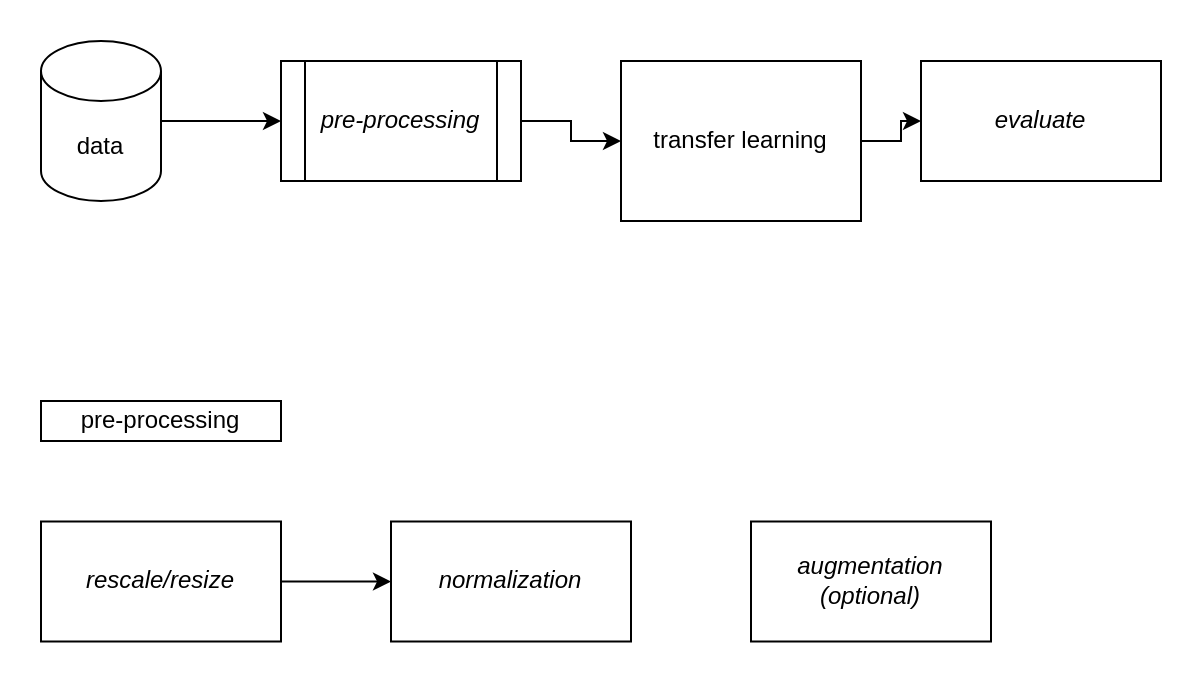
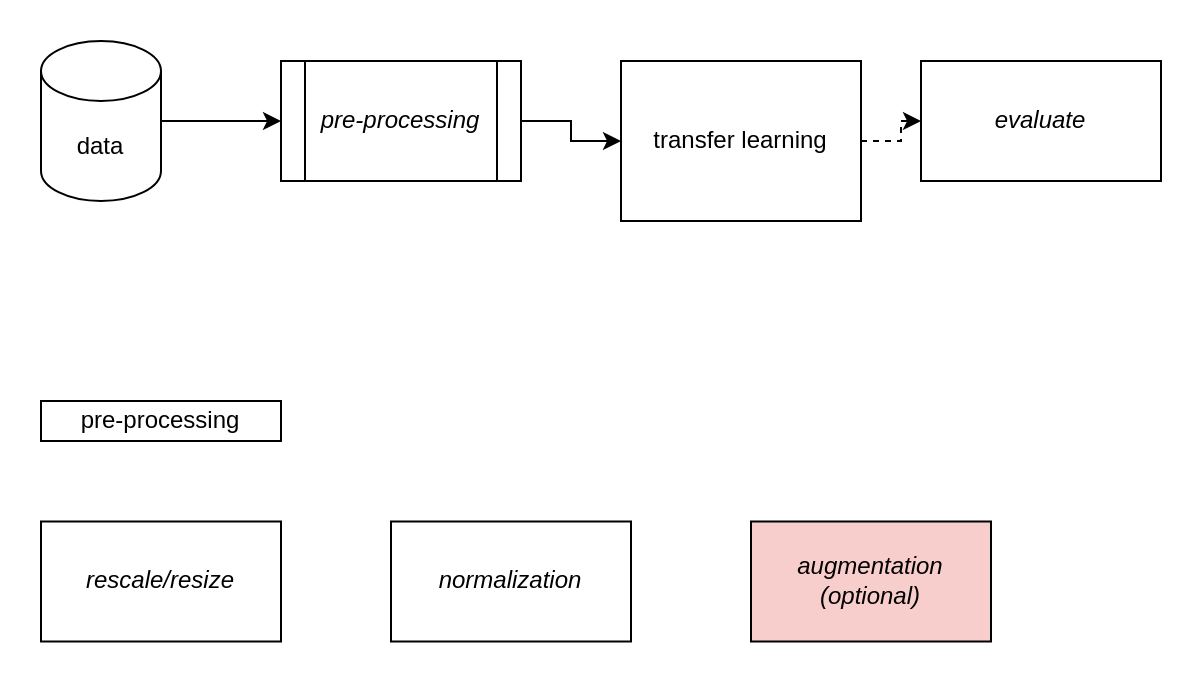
  <mxCell id="0" />
  <mxCell id="1" parent="0" />
  <mxCell id="2" style="edgeStyle=orthogonalEdgeStyle;rounded=0;orthogonalLoop=1;jettySize=auto;html=1;entryX=0;entryY=0.5;entryDx=0;entryDy=0;" edge="1" parent="1" source="3" target="5"><mxGeometry relative="1" as="geometry" /></mxCell>
  <mxCell id="3" value="data" style="shape=cylinder3;whiteSpace=wrap;html=1;boundedLbl=1;backgroundOutline=1;size=15;" vertex="1" parent="1"><mxGeometry x="20" y="20" width="60" height="80" as="geometry" /></mxCell>
  <mxCell id="4" style="edgeStyle=orthogonalEdgeStyle;rounded=0;orthogonalLoop=1;jettySize=auto;html=1;entryX=0;entryY=0.5;entryDx=0;entryDy=0;" edge="1" parent="1" source="5" target="13"><mxGeometry relative="1" as="geometry"><mxPoint x="310" y="60" as="targetPoint" /></mxGeometry></mxCell>
  <mxCell id="5" value="&lt;i&gt;pre-processing&lt;/i&gt;" style="shape=process;whiteSpace=wrap;html=1;backgroundOutline=1;" vertex="1" parent="1"><mxGeometry x="140" y="30" width="120" height="60" as="geometry" /></mxCell>
- <mxCell id="6" style="edgeStyle=orthogonalEdgeStyle;rounded=0;orthogonalLoop=1;jettySize=auto;html=1;exitX=1;exitY=0.5;exitDx=0;exitDy=0;" edge="1" parent="1" source="13" target="7"><mxGeometry relative="1" as="geometry"><mxPoint x="430" y="60" as="sourcePoint" /></mxGeometry></mxCell>
+ <mxCell id="6" style="edgeStyle=orthogonalEdgeStyle;rounded=0;orthogonalLoop=1;jettySize=auto;html=1;exitX=1;exitY=0.5;exitDx=0;exitDy=0;dashed=1;" edge="1" parent="1" source="13" target="7"><mxGeometry relative="1" as="geometry"><mxPoint x="430" y="60" as="sourcePoint" /></mxGeometry></mxCell>
  <mxCell id="7" value="&lt;i&gt;evaluate&lt;/i&gt;" style="rounded=0;whiteSpace=wrap;html=1;" vertex="1" parent="1"><mxGeometry x="460" y="30" width="120" height="60" as="geometry" /></mxCell>
- <mxCell id="8" style="edgeStyle=orthogonalEdgeStyle;rounded=0;orthogonalLoop=1;jettySize=auto;html=1;" edge="1" parent="1" source="9" target="10"><mxGeometry relative="1" as="geometry" /></mxCell>
  <mxCell id="9" value="&lt;i&gt;rescale/resize&lt;/i&gt;" style="rounded=0;whiteSpace=wrap;html=1;" vertex="1" parent="1"><mxGeometry x="20" y="260.25" width="120" height="60" as="geometry" /></mxCell>
  <mxCell id="10" value="&lt;i&gt;normalization&lt;/i&gt;" style="rounded=0;whiteSpace=wrap;html=1;" vertex="1" parent="1"><mxGeometry x="195" y="260.25" width="120" height="60" as="geometry" /></mxCell>
- <mxCell id="11" value="&lt;i&gt;augmentation (optional)&lt;/i&gt;" style="rounded=0;whiteSpace=wrap;html=1;" vertex="1" parent="1"><mxGeometry x="375" y="260.25" width="120" height="60" as="geometry" /></mxCell>
+ <mxCell id="11" value="&lt;i&gt;augmentation (optional)&lt;/i&gt;" style="rounded=0;whiteSpace=wrap;html=1;fillColor=#f8cecc;" vertex="1" parent="1"><mxGeometry x="375" y="260.25" width="120" height="60" as="geometry" /></mxCell>
  <mxCell id="12" value="pre-processing" style="rounded=0;whiteSpace=wrap;html=1;" vertex="1" parent="1"><mxGeometry x="20" y="200" width="120" height="20" as="geometry" /></mxCell>
  <mxCell id="13" value="transfer learning" style="rounded=0;whiteSpace=wrap;html=1;" vertex="1" parent="1"><mxGeometry x="310" y="30" width="120" height="80" as="geometry" /></mxCell>
